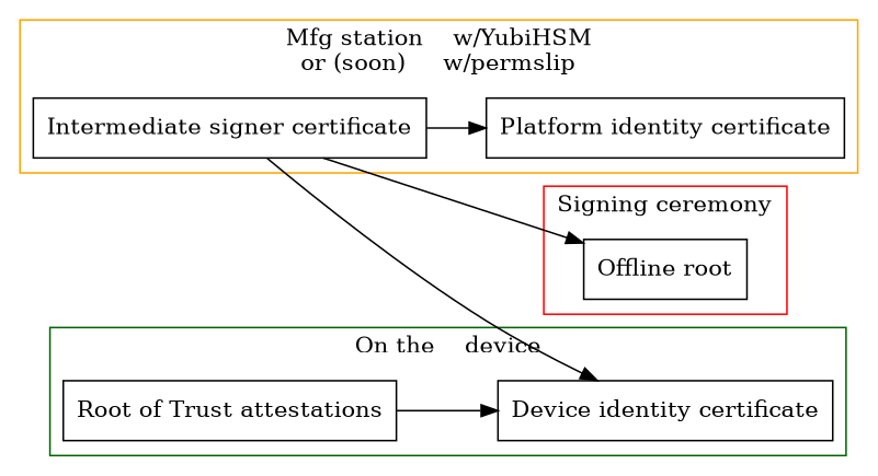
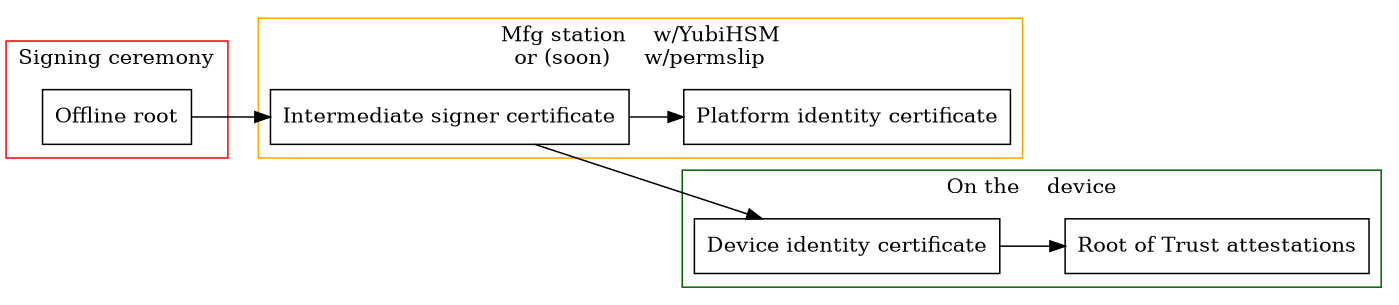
  digraph {
    rankdir=LR
    node [shape=record]
    "Intermediate signer certificate"
    "Platform identity certificate"
    "Offline root"
    "Device identity certificate"
    "Root of Trust attestations"
    subgraph cluster_1 {
      color=orange
      label="Mfg station    w/YubiHSM\nor (soon)     w/permslip"
      "Intermediate signer certificate"
      "Platform identity certificate"
    }
    subgraph cluster_2 {
      color=red
      label="Signing ceremony"
      "Offline root"
    }
    subgraph cluster_3 {
      color=darkgreen
      label="On the    device"
      "Device identity certificate"
      "Root of Trust attestations"
    }
    "Intermediate signer certificate" -> "Platform identity certificate"
    "Intermediate signer certificate" -> "Device identity certificate"
-   "Intermediate signer certificate" -> "Offline root"
-   "Root of Trust attestations" -> "Device identity certificate"
+   "Offline root" -> "Intermediate signer certificate"
+   "Device identity certificate" -> "Root of Trust attestations"
  }
